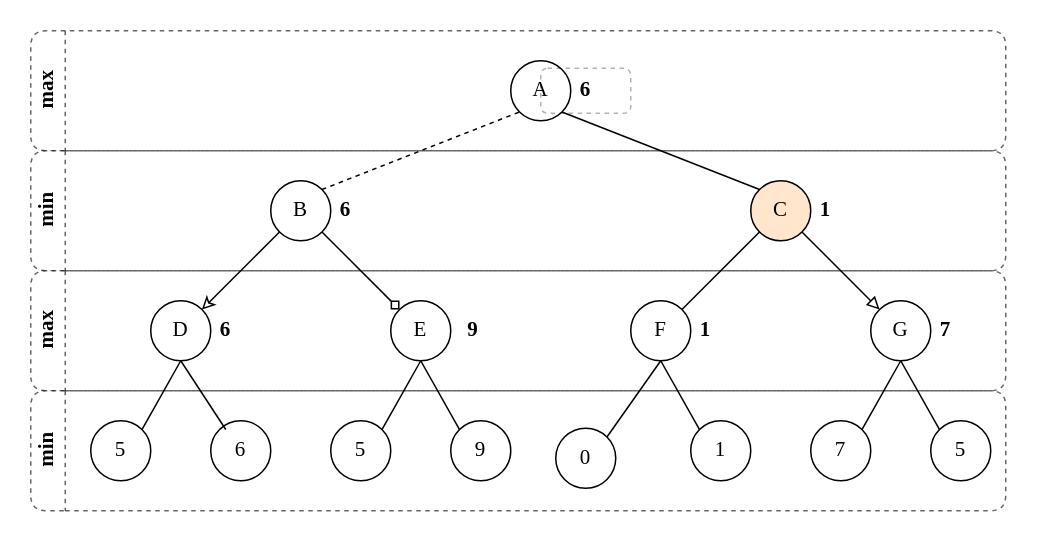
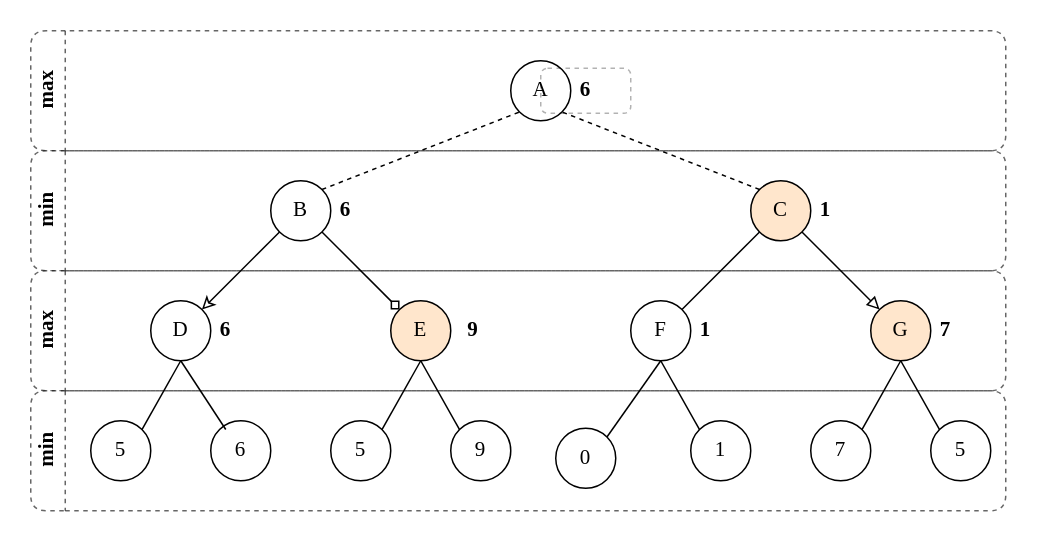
  <mxCell id="0" />
  <mxCell id="1" parent="0" />
  <mxCell id="2" value="max" style="swimlane;horizontal=0;whiteSpace=wrap;html=1;startSize=23;fontFamily=Times New Roman;dashed=1;gradientColor=none;swimlaneFillColor=none;opacity=60;rounded=1;strokeColor=#000000;swimlaneLine=1;fontSize=14;" parent="1" vertex="1"><mxGeometry x="20" y="20" width="650" height="80" as="geometry" /></mxCell>
  <mxCell id="3" value="A" style="ellipse;whiteSpace=wrap;html=1;aspect=fixed;fontFamily=Times New Roman;rounded=1;strokeColor=#000000;fontSize=14;" parent="2" vertex="1"><mxGeometry x="320" y="20" width="40" height="40" as="geometry" /></mxCell>
  <mxCell id="4" value="6" style="text;html=1;strokeColor=#000000;fillColor=none;align=center;verticalAlign=middle;whiteSpace=wrap;rounded=1;dashed=1;fontFamily=Times New Roman;opacity=30;fontColor=#000000;fontSize=14;fontStyle=1" parent="2" vertex="1"><mxGeometry x="340" y="25" width="60" height="30" as="geometry" /></mxCell>
  <mxCell id="5" value="min" style="swimlane;horizontal=0;whiteSpace=wrap;html=1;startSize=23;fontFamily=Times New Roman;fillColor=default;dashed=1;opacity=60;rounded=1;strokeColor=#000000;fontSize=14;" parent="1" vertex="1"><mxGeometry x="20" y="100" width="650" height="80" as="geometry" /></mxCell>
  <mxCell id="6" value="B" style="ellipse;whiteSpace=wrap;html=1;aspect=fixed;fontFamily=Times New Roman;rounded=1;strokeColor=#000000;fontSize=14;" parent="5" vertex="1"><mxGeometry x="160" y="20" width="40" height="40" as="geometry" /></mxCell>
  <mxCell id="7" value="C" style="ellipse;whiteSpace=wrap;html=1;aspect=fixed;fontFamily=Times New Roman;rounded=1;strokeColor=#000000;fontSize=14;fillColor=#ffe6cc;" parent="5" vertex="1"><mxGeometry x="480" y="20" width="40" height="40" as="geometry" /></mxCell>
  <mxCell id="8" value="6" style="text;html=1;strokeColor=none;fillColor=none;align=center;verticalAlign=middle;whiteSpace=wrap;rounded=1;dashed=1;fontFamily=Times New Roman;opacity=30;fontColor=#000000;fontSize=14;fontStyle=1" parent="5" vertex="1"><mxGeometry x="180" y="25" width="60" height="30" as="geometry" /></mxCell>
  <mxCell id="9" value="1" style="text;html=1;strokeColor=none;fillColor=none;align=center;verticalAlign=middle;whiteSpace=wrap;rounded=1;dashed=1;fontFamily=Times New Roman;opacity=30;fontColor=#000000;fontSize=14;fontStyle=1" parent="5" vertex="1"><mxGeometry x="500" y="25" width="60" height="30" as="geometry" /></mxCell>
  <mxCell id="10" value="max" style="swimlane;horizontal=0;whiteSpace=wrap;html=1;fontFamily=Times New Roman;dashed=1;opacity=60;rounded=1;strokeColor=#000000;fontSize=14;" parent="1" vertex="1"><mxGeometry x="20" y="180" width="650" height="80" as="geometry" /></mxCell>
  <mxCell id="11" value="D" style="ellipse;whiteSpace=wrap;html=1;aspect=fixed;fontFamily=Times New Roman;rounded=1;strokeColor=#000000;fontSize=14;" parent="10" vertex="1"><mxGeometry x="80" y="20" width="40" height="40" as="geometry" /></mxCell>
- <mxCell id="12" value="E" style="ellipse;whiteSpace=wrap;html=1;aspect=fixed;fontFamily=Times New Roman;rounded=1;strokeColor=#000000;fontSize=14;" parent="10" vertex="1"><mxGeometry x="240" y="20" width="40" height="40" as="geometry" /></mxCell>
+ <mxCell id="12" value="E" style="ellipse;whiteSpace=wrap;html=1;aspect=fixed;fontFamily=Times New Roman;rounded=1;strokeColor=#000000;fontSize=14;fillColor=#ffe6cc;" parent="10" vertex="1"><mxGeometry x="240" y="20" width="40" height="40" as="geometry" /></mxCell>
  <mxCell id="13" value="F" style="ellipse;whiteSpace=wrap;html=1;aspect=fixed;fontFamily=Times New Roman;rounded=1;strokeColor=#000000;fontSize=14;" parent="10" vertex="1"><mxGeometry x="400" y="20" width="40" height="40" as="geometry" /></mxCell>
- <mxCell id="14" value="G" style="ellipse;whiteSpace=wrap;html=1;aspect=fixed;fontFamily=Times New Roman;rounded=1;strokeColor=#000000;fontSize=14;" parent="10" vertex="1"><mxGeometry x="560" y="20" width="40" height="40" as="geometry" /></mxCell>
+ <mxCell id="14" value="G" style="ellipse;whiteSpace=wrap;html=1;aspect=fixed;fontFamily=Times New Roman;rounded=1;strokeColor=#000000;fontSize=14;fillColor=#ffe6cc;" parent="10" vertex="1"><mxGeometry x="560" y="20" width="40" height="40" as="geometry" /></mxCell>
  <mxCell id="15" value="6" style="text;html=1;strokeColor=none;fillColor=none;align=center;verticalAlign=middle;whiteSpace=wrap;rounded=1;dashed=1;fontFamily=Times New Roman;opacity=30;fontColor=#000000;fontSize=14;fontStyle=1" parent="10" vertex="1"><mxGeometry x="100" y="25" width="60" height="30" as="geometry" /></mxCell>
  <mxCell id="16" value="9" style="text;html=1;strokeColor=none;fillColor=none;align=center;verticalAlign=middle;whiteSpace=wrap;rounded=1;dashed=1;fontFamily=Times New Roman;opacity=30;fontColor=#000000;fontSize=14;fontStyle=1" parent="10" vertex="1"><mxGeometry x="265" y="25" width="60" height="30" as="geometry" /></mxCell>
  <mxCell id="17" value="1" style="text;html=1;strokeColor=none;fillColor=none;align=center;verticalAlign=middle;whiteSpace=wrap;rounded=1;dashed=1;fontFamily=Times New Roman;opacity=30;fontColor=#000000;fontSize=14;fontStyle=1" parent="10" vertex="1"><mxGeometry x="420" y="25" width="60" height="30" as="geometry" /></mxCell>
  <mxCell id="18" value="7" style="text;html=1;strokeColor=none;fillColor=none;align=center;verticalAlign=middle;whiteSpace=wrap;rounded=1;dashed=1;fontFamily=Times New Roman;opacity=30;fontColor=#000000;fontSize=14;fontStyle=1" parent="10" vertex="1"><mxGeometry x="580" y="25" width="60" height="30" as="geometry" /></mxCell>
  <mxCell id="19" value="min" style="swimlane;horizontal=0;whiteSpace=wrap;html=1;fontFamily=Times New Roman;dashed=1;opacity=60;rounded=1;strokeColor=#000000;fontSize=14;" parent="1" vertex="1"><mxGeometry x="20" y="260" width="650" height="80" as="geometry" /></mxCell>
  <mxCell id="20" value="5" style="ellipse;whiteSpace=wrap;html=1;aspect=fixed;fontFamily=Times New Roman;rounded=1;strokeColor=#000000;fontSize=14;" parent="19" vertex="1"><mxGeometry x="40" y="20" width="40" height="40" as="geometry" /></mxCell>
  <mxCell id="21" value="6" style="ellipse;whiteSpace=wrap;html=1;aspect=fixed;fontFamily=Times New Roman;rounded=1;strokeColor=#000000;fontSize=14;" parent="19" vertex="1"><mxGeometry x="120" y="20" width="40" height="40" as="geometry" /></mxCell>
  <mxCell id="22" value="5" style="ellipse;whiteSpace=wrap;html=1;aspect=fixed;fontFamily=Times New Roman;rounded=1;strokeColor=#000000;fontSize=14;" parent="19" vertex="1"><mxGeometry x="200" y="20" width="40" height="40" as="geometry" /></mxCell>
  <mxCell id="23" value="9" style="ellipse;whiteSpace=wrap;html=1;aspect=fixed;fontFamily=Times New Roman;rounded=1;strokeColor=#000000;fontSize=14;" parent="19" vertex="1"><mxGeometry x="280" y="20" width="40" height="40" as="geometry" /></mxCell>
  <mxCell id="24" value="0" style="ellipse;whiteSpace=wrap;html=1;aspect=fixed;fontFamily=Times New Roman;rounded=1;strokeColor=#000000;fontSize=14;" parent="19" vertex="1"><mxGeometry x="350" y="25" width="40" height="40" as="geometry" /></mxCell>
  <mxCell id="25" value="1" style="ellipse;whiteSpace=wrap;html=1;aspect=fixed;fontFamily=Times New Roman;rounded=1;strokeColor=#000000;fontSize=14;" parent="19" vertex="1"><mxGeometry x="440" y="20" width="40" height="40" as="geometry" /></mxCell>
  <mxCell id="26" value="5" style="ellipse;whiteSpace=wrap;html=1;aspect=fixed;fontFamily=Times New Roman;rounded=1;strokeColor=#000000;fontSize=14;" parent="19" vertex="1"><mxGeometry x="600" y="20" width="40" height="40" as="geometry" /></mxCell>
  <mxCell id="27" value="7" style="ellipse;whiteSpace=wrap;html=1;aspect=fixed;fontFamily=Times New Roman;rounded=1;strokeColor=#000000;fontSize=14;" parent="19" vertex="1"><mxGeometry x="520" y="20" width="40" height="40" as="geometry" /></mxCell>
  <mxCell id="28" value="" style="endArrow=none;html=1;fontFamily=Times New Roman;entryX=0;entryY=1;entryDx=0;entryDy=0;exitX=1;exitY=0;exitDx=0;exitDy=0;rounded=1;strokeColor=#000000;fontSize=14;dashed=1;" parent="1" source="6" target="3" edge="1"><mxGeometry width="50" height="50" relative="1" as="geometry"><mxPoint x="320" y="410" as="sourcePoint" /><mxPoint x="370" y="360" as="targetPoint" /></mxGeometry></mxCell>
- <mxCell id="29" value="" style="endArrow=none;html=1;fontFamily=Times New Roman;entryX=1;entryY=1;entryDx=0;entryDy=0;exitX=0;exitY=0;exitDx=0;exitDy=0;rounded=1;strokeColor=#000000;fontSize=14;" parent="1" source="7" target="3" edge="1"><mxGeometry width="50" height="50" relative="1" as="geometry"><mxPoint x="224.142" y="135.858" as="sourcePoint" /><mxPoint x="340.858" y="84.142" as="targetPoint" /></mxGeometry></mxCell>
+ <mxCell id="29" value="" style="endArrow=none;html=1;fontFamily=Times New Roman;entryX=1;entryY=1;entryDx=0;entryDy=0;exitX=0;exitY=0;exitDx=0;exitDy=0;rounded=1;strokeColor=#000000;fontSize=14;dashed=1;" parent="1" source="7" target="3" edge="1"><mxGeometry width="50" height="50" relative="1" as="geometry"><mxPoint x="224.142" y="135.858" as="sourcePoint" /><mxPoint x="340.858" y="84.142" as="targetPoint" /></mxGeometry></mxCell>
  <mxCell id="30" style="edgeStyle=none;html=1;exitX=0;exitY=1;exitDx=0;exitDy=0;fontFamily=Times New Roman;endArrow=classic;endFill=0;rounded=1;strokeColor=#000000;fontSize=14;" parent="1" source="6" target="11" edge="1"><mxGeometry relative="1" as="geometry" /></mxCell>
  <mxCell id="31" style="edgeStyle=none;html=1;exitX=1;exitY=1;exitDx=0;exitDy=0;fontFamily=Times New Roman;endArrow=diamond;endFill=0;rounded=1;strokeColor=#000000;fontSize=14;" parent="1" source="6" target="12" edge="1"><mxGeometry relative="1" as="geometry" /></mxCell>
  <mxCell id="32" style="edgeStyle=none;html=1;exitX=0;exitY=1;exitDx=0;exitDy=0;entryX=1;entryY=0;entryDx=0;entryDy=0;fontFamily=Times New Roman;endArrow=none;endFill=0;rounded=1;strokeColor=#000000;fontSize=14;" parent="1" source="7" target="13" edge="1"><mxGeometry relative="1" as="geometry" /></mxCell>
  <mxCell id="33" style="edgeStyle=none;html=1;exitX=1;exitY=1;exitDx=0;exitDy=0;entryX=0;entryY=0;entryDx=0;entryDy=0;fontFamily=Times New Roman;endArrow=block;endFill=0;rounded=1;strokeColor=#000000;fontSize=14;" parent="1" source="7" target="14" edge="1"><mxGeometry relative="1" as="geometry" /></mxCell>
  <mxCell id="34" style="edgeStyle=none;html=1;exitX=0;exitY=0;exitDx=0;exitDy=0;entryX=0.5;entryY=1;entryDx=0;entryDy=0;fontFamily=Times New Roman;endArrow=none;endFill=0;rounded=1;strokeColor=#000000;fontSize=14;" parent="1" source="25" target="13" edge="1"><mxGeometry relative="1" as="geometry" /></mxCell>
  <mxCell id="35" style="edgeStyle=none;html=1;exitX=1;exitY=0;exitDx=0;exitDy=0;fontFamily=Times New Roman;endArrow=none;endFill=0;rounded=1;strokeColor=#000000;fontSize=14;" parent="1" source="24" edge="1"><mxGeometry relative="1" as="geometry"><mxPoint x="440" y="240" as="targetPoint" /></mxGeometry></mxCell>
  <mxCell id="36" style="edgeStyle=none;html=1;exitX=0;exitY=0;exitDx=0;exitDy=0;entryX=0.5;entryY=1;entryDx=0;entryDy=0;fontFamily=Times New Roman;endArrow=none;endFill=0;rounded=1;strokeColor=#000000;fontSize=14;" parent="1" source="23" target="12" edge="1"><mxGeometry relative="1" as="geometry" /></mxCell>
  <mxCell id="37" style="edgeStyle=none;html=1;exitX=1;exitY=0;exitDx=0;exitDy=0;entryX=0.5;entryY=1;entryDx=0;entryDy=0;fontFamily=Times New Roman;endArrow=none;endFill=0;rounded=1;strokeColor=#000000;fontSize=14;" parent="1" source="22" target="12" edge="1"><mxGeometry relative="1" as="geometry" /></mxCell>
  <mxCell id="38" style="edgeStyle=none;html=1;exitX=0.25;exitY=0.146;exitDx=0;exitDy=0;entryX=0.5;entryY=1;entryDx=0;entryDy=0;fontFamily=Times New Roman;endArrow=none;endFill=0;exitPerimeter=0;rounded=1;strokeColor=#000000;fontSize=14;" parent="1" source="21" target="11" edge="1"><mxGeometry relative="1" as="geometry" /></mxCell>
  <mxCell id="39" style="edgeStyle=none;html=1;exitX=1;exitY=0;exitDx=0;exitDy=0;fontFamily=Times New Roman;endArrow=none;endFill=0;rounded=1;strokeColor=#000000;fontSize=14;" parent="1" source="20" edge="1"><mxGeometry relative="1" as="geometry"><mxPoint x="120" y="240" as="targetPoint" /></mxGeometry></mxCell>
  <mxCell id="40" style="edgeStyle=none;html=1;exitX=1;exitY=0;exitDx=0;exitDy=0;entryX=0.5;entryY=1;entryDx=0;entryDy=0;fontFamily=Times New Roman;endArrow=none;endFill=0;rounded=1;strokeColor=#000000;fontSize=14;" parent="1" source="27" target="14" edge="1"><mxGeometry relative="1" as="geometry" /></mxCell>
  <mxCell id="41" style="edgeStyle=none;html=1;exitX=0;exitY=0;exitDx=0;exitDy=0;entryX=0.5;entryY=1;entryDx=0;entryDy=0;fontFamily=Times New Roman;endArrow=none;endFill=0;rounded=1;strokeColor=#000000;fontSize=14;" parent="1" source="26" target="14" edge="1"><mxGeometry relative="1" as="geometry" /></mxCell>
